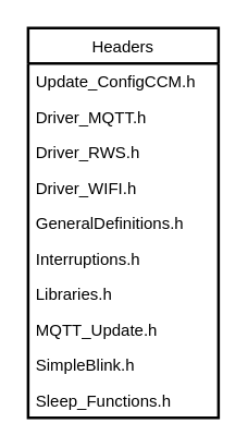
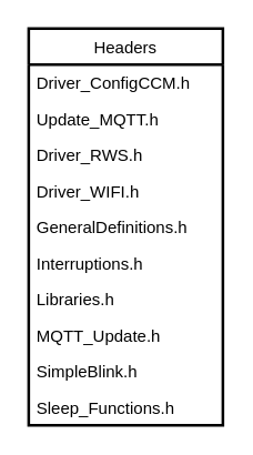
  <mxCell id="0" />
  <mxCell id="1" parent="0" />
  <mxCell id="2" value="Headers" style="swimlane;fontStyle=0;childLayout=stackLayout;horizontal=1;startSize=26;horizontalStack=0;resizeParent=1;resizeParentMax=0;resizeLast=0;collapsible=1;marginBottom=0;strokeColor=#000000;strokeWidth=2;fillColor=none;fontColor=#000000;" parent="1" vertex="1"><mxGeometry x="20" y="20" width="140" height="286" as="geometry" /></mxCell>
- <mxCell id="3" value="Update_ConfigCCM.h" style="text;strokeColor=none;fillColor=none;align=left;verticalAlign=top;spacingLeft=4;spacingRight=4;overflow=hidden;rotatable=0;points=[[0,0.5],[1,0.5]];portConstraint=eastwest;fontColor=#000000;" parent="2" vertex="1"><mxGeometry y="26" width="140" height="26" as="geometry" /></mxCell>
- <mxCell id="4" value="Driver_MQTT.h" style="text;strokeColor=none;fillColor=none;align=left;verticalAlign=top;spacingLeft=4;spacingRight=4;overflow=hidden;rotatable=0;points=[[0,0.5],[1,0.5]];portConstraint=eastwest;fontColor=#000000;" parent="2" vertex="1"><mxGeometry y="52" width="140" height="26" as="geometry" /></mxCell>
+ <mxCell id="3" value="Driver_ConfigCCM.h" style="text;strokeColor=none;fillColor=none;align=left;verticalAlign=top;spacingLeft=4;spacingRight=4;overflow=hidden;rotatable=0;points=[[0,0.5],[1,0.5]];portConstraint=eastwest;fontColor=#000000;" parent="2" vertex="1"><mxGeometry y="26" width="140" height="26" as="geometry" /></mxCell>
+ <mxCell id="4" value="Update_MQTT.h" style="text;strokeColor=none;fillColor=none;align=left;verticalAlign=top;spacingLeft=4;spacingRight=4;overflow=hidden;rotatable=0;points=[[0,0.5],[1,0.5]];portConstraint=eastwest;fontColor=#000000;" parent="2" vertex="1"><mxGeometry y="52" width="140" height="26" as="geometry" /></mxCell>
  <mxCell id="5" value="Driver_RWS.h" style="text;strokeColor=none;fillColor=none;align=left;verticalAlign=top;spacingLeft=4;spacingRight=4;overflow=hidden;rotatable=0;points=[[0,0.5],[1,0.5]];portConstraint=eastwest;fontColor=#000000;" parent="2" vertex="1"><mxGeometry y="78" width="140" height="26" as="geometry" /></mxCell>
  <mxCell id="6" value="Driver_WIFI.h" style="text;strokeColor=none;fillColor=none;align=left;verticalAlign=top;spacingLeft=4;spacingRight=4;overflow=hidden;rotatable=0;points=[[0,0.5],[1,0.5]];portConstraint=eastwest;fontColor=#000000;" parent="2" vertex="1"><mxGeometry y="104" width="140" height="26" as="geometry" /></mxCell>
  <mxCell id="7" value="GeneralDefinitions.h&#10;" style="text;strokeColor=none;fillColor=none;align=left;verticalAlign=top;spacingLeft=4;spacingRight=4;overflow=hidden;rotatable=0;points=[[0,0.5],[1,0.5]];portConstraint=eastwest;fontColor=#000000;" parent="2" vertex="1"><mxGeometry y="130" width="140" height="26" as="geometry" /></mxCell>
  <mxCell id="8" value="Interruptions.h" style="text;strokeColor=none;fillColor=none;align=left;verticalAlign=top;spacingLeft=4;spacingRight=4;overflow=hidden;rotatable=0;points=[[0,0.5],[1,0.5]];portConstraint=eastwest;fontColor=#000000;" parent="2" vertex="1"><mxGeometry y="156" width="140" height="26" as="geometry" /></mxCell>
  <mxCell id="9" value="Libraries.h" style="text;strokeColor=none;fillColor=none;align=left;verticalAlign=top;spacingLeft=4;spacingRight=4;overflow=hidden;rotatable=0;points=[[0,0.5],[1,0.5]];portConstraint=eastwest;fontColor=#000000;" parent="2" vertex="1"><mxGeometry y="182" width="140" height="26" as="geometry" /></mxCell>
  <mxCell id="10" value="MQTT_Update.h" style="text;strokeColor=none;fillColor=none;align=left;verticalAlign=top;spacingLeft=4;spacingRight=4;overflow=hidden;rotatable=0;points=[[0,0.5],[1,0.5]];portConstraint=eastwest;fontColor=#000000;" parent="2" vertex="1"><mxGeometry y="208" width="140" height="26" as="geometry" /></mxCell>
  <mxCell id="11" value="SimpleBlink.h" style="text;strokeColor=none;fillColor=none;align=left;verticalAlign=top;spacingLeft=4;spacingRight=4;overflow=hidden;rotatable=0;points=[[0,0.5],[1,0.5]];portConstraint=eastwest;fontColor=#000000;" parent="2" vertex="1"><mxGeometry y="234" width="140" height="26" as="geometry" /></mxCell>
  <mxCell id="12" value="Sleep_Functions.h" style="text;strokeColor=none;fillColor=none;align=left;verticalAlign=top;spacingLeft=4;spacingRight=4;overflow=hidden;rotatable=0;points=[[0,0.5],[1,0.5]];portConstraint=eastwest;fontColor=#000000;" parent="2" vertex="1"><mxGeometry y="260" width="140" height="26" as="geometry" /></mxCell>
